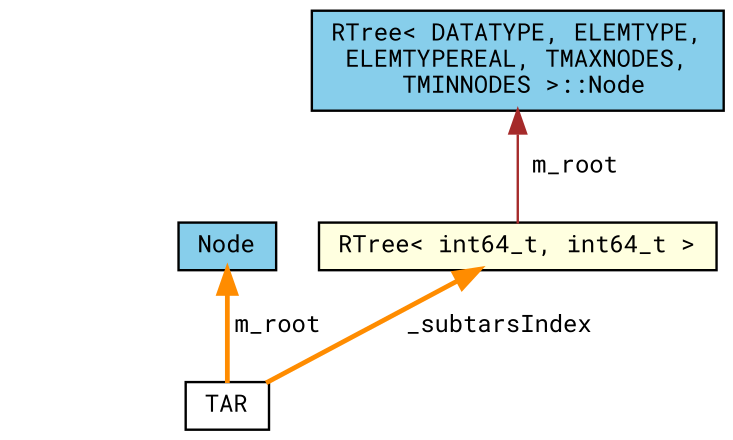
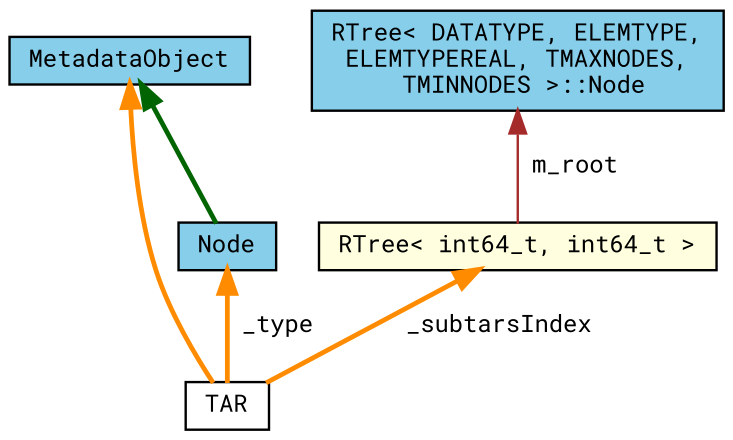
  digraph {
    fontname="Roboto Mono"
    node [color=black fillcolor=skyblue fontname="Roboto Mono" fontsize=10 shape=record style=filled]
    edge [color=darkorange dir=back fontname="Roboto Mono" fontsize=10 labelfontname=Helvetica labelfontsize=10 style=bold]
    n1 [fillcolor=white fontcolor=black height=0.2 label=TAR width=0.4]
+   n2 [height=0.2 label=MetadataObject width=0.4]
    n3 [height=0.2 label="Node" width=0.4]
    n4 [fillcolor=lightyellow height=0.2 label="RTree\< int64_t, int64_t \>" width=0.4]
    n5 [height=0.2 label="RTree\< DATATYPE, ELEMTYPE,\l ELEMTYPEREAL, TMAXNODES,\l TMINNODES \>::Node" width=0.4]
-   n3 -> n1 [label=" m_root"]
+   n2 -> n1
+   n2 -> n3 [color=darkgreen]
+   n3 -> n1 [label=" _type"]
    n4 -> n1 [label=" _subtarsIndex"]
    n5 -> n4 [color=brown label=" m_root" style=solid]
  }
